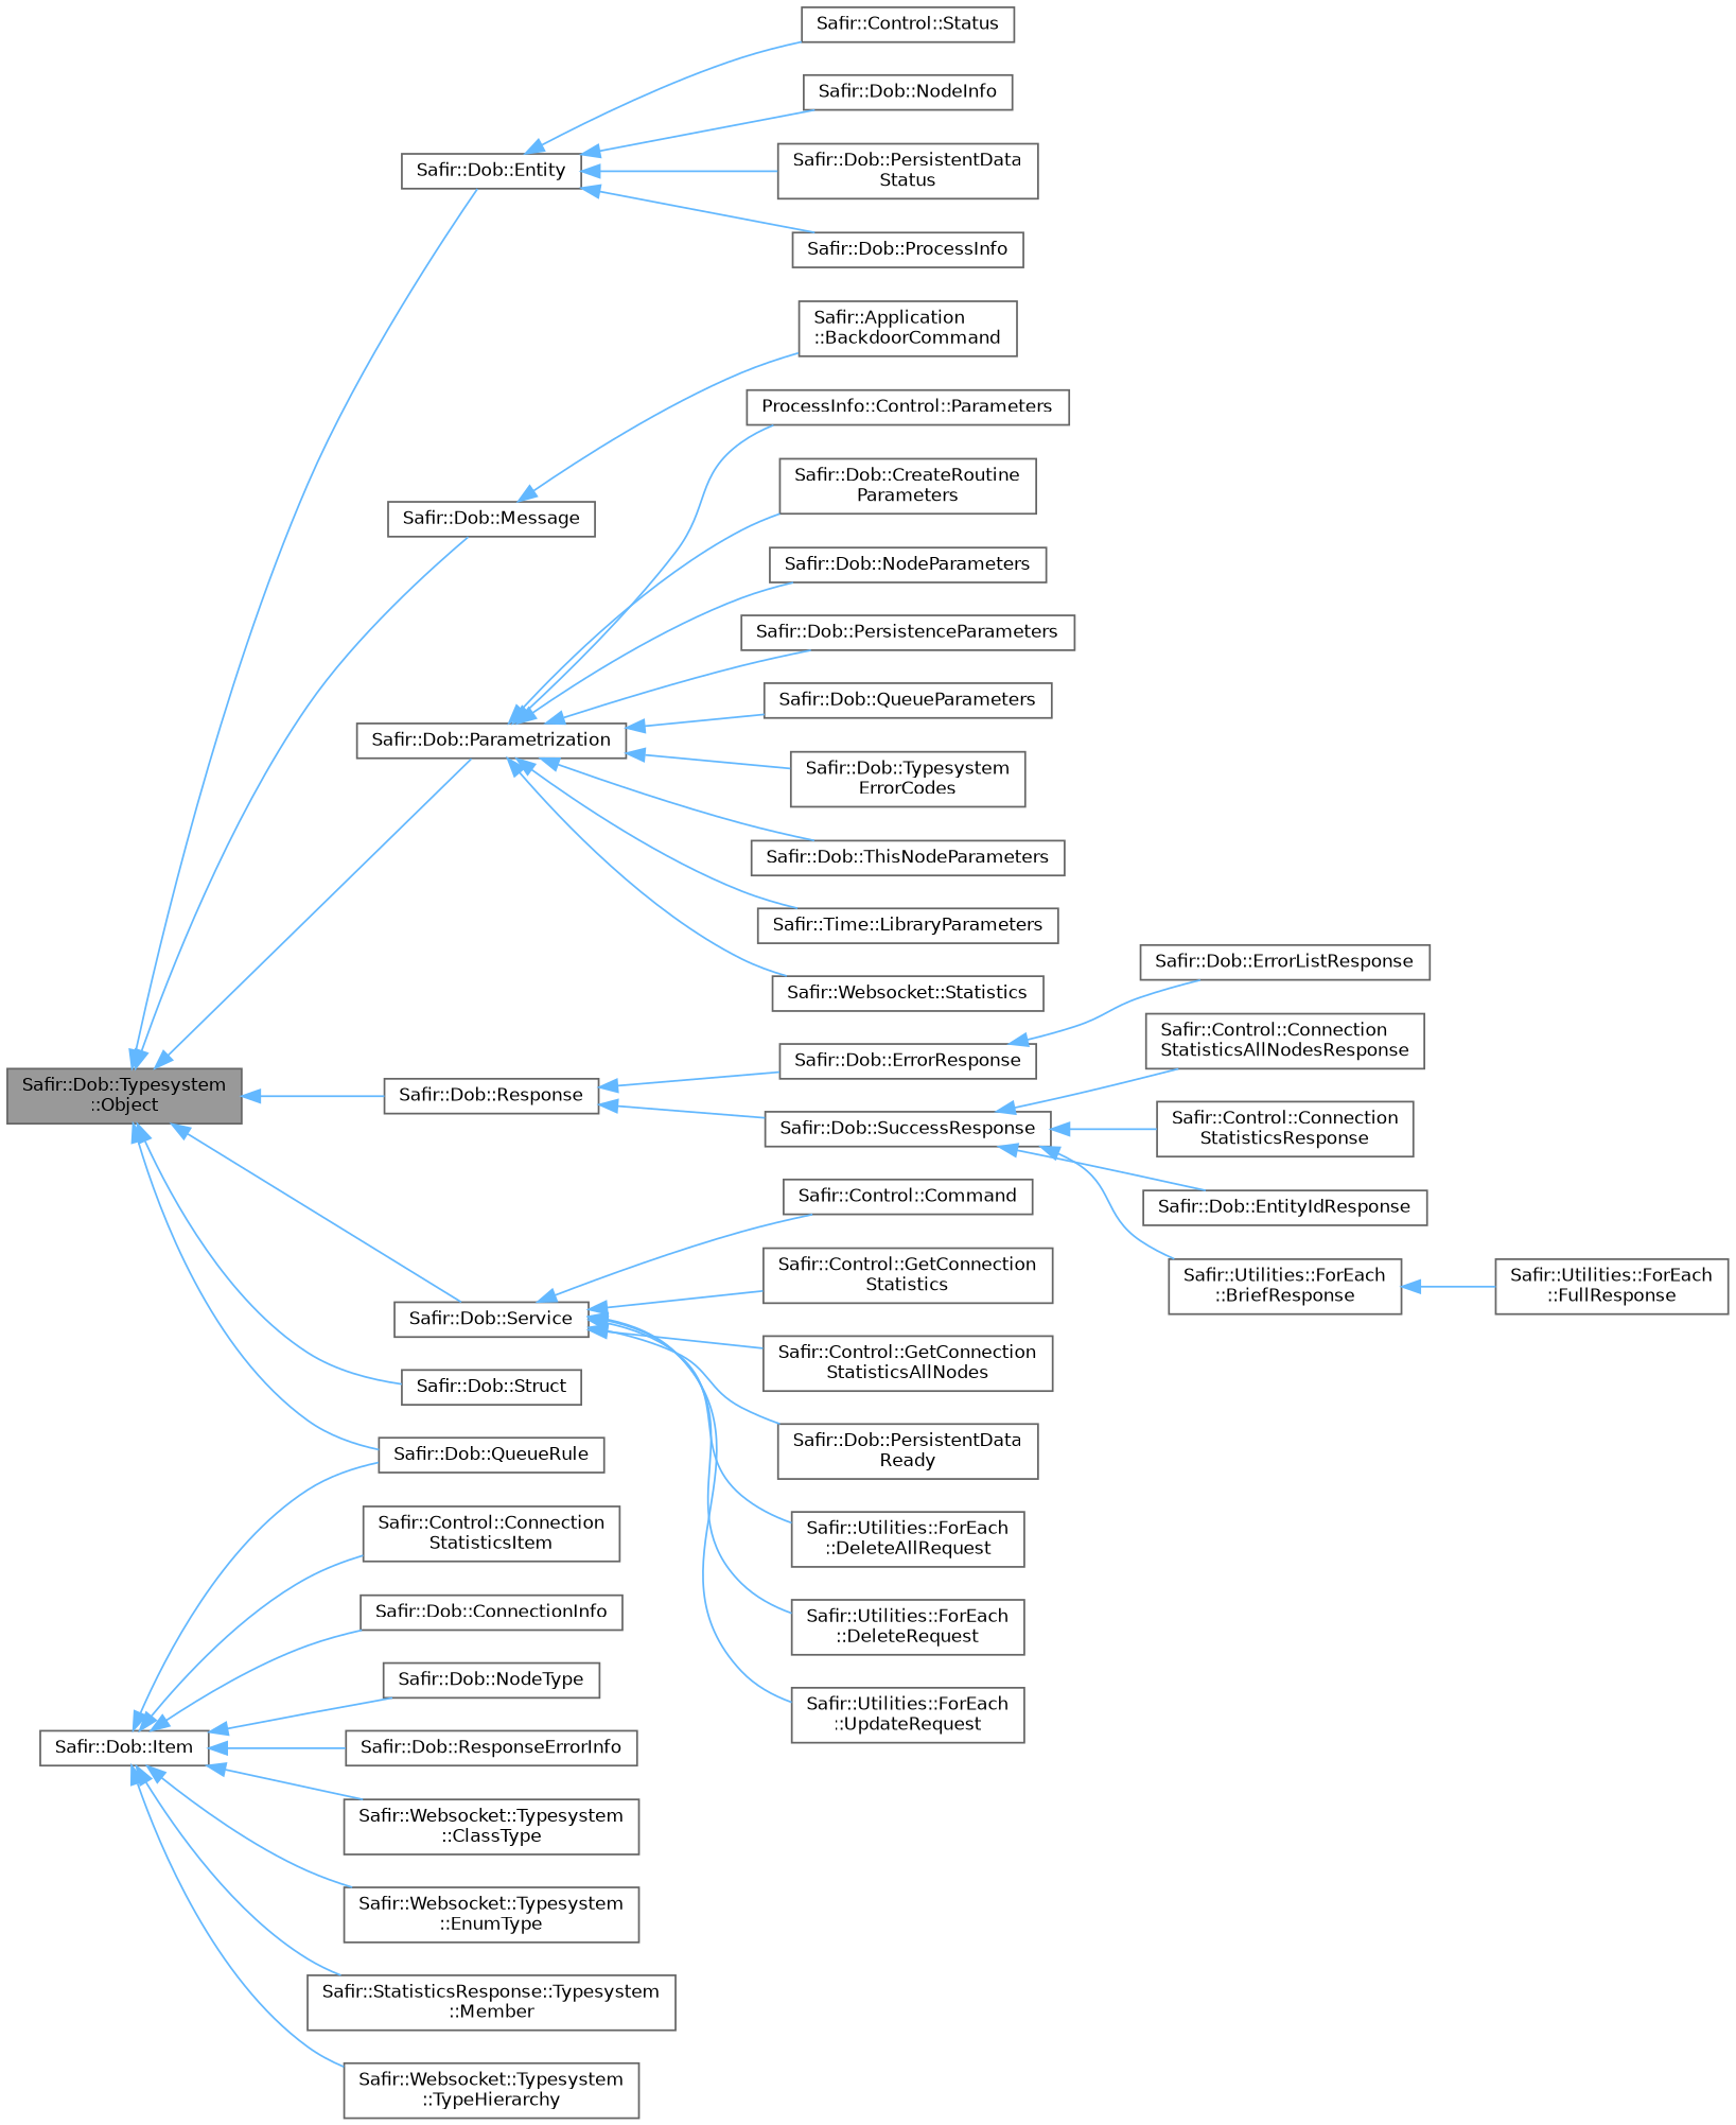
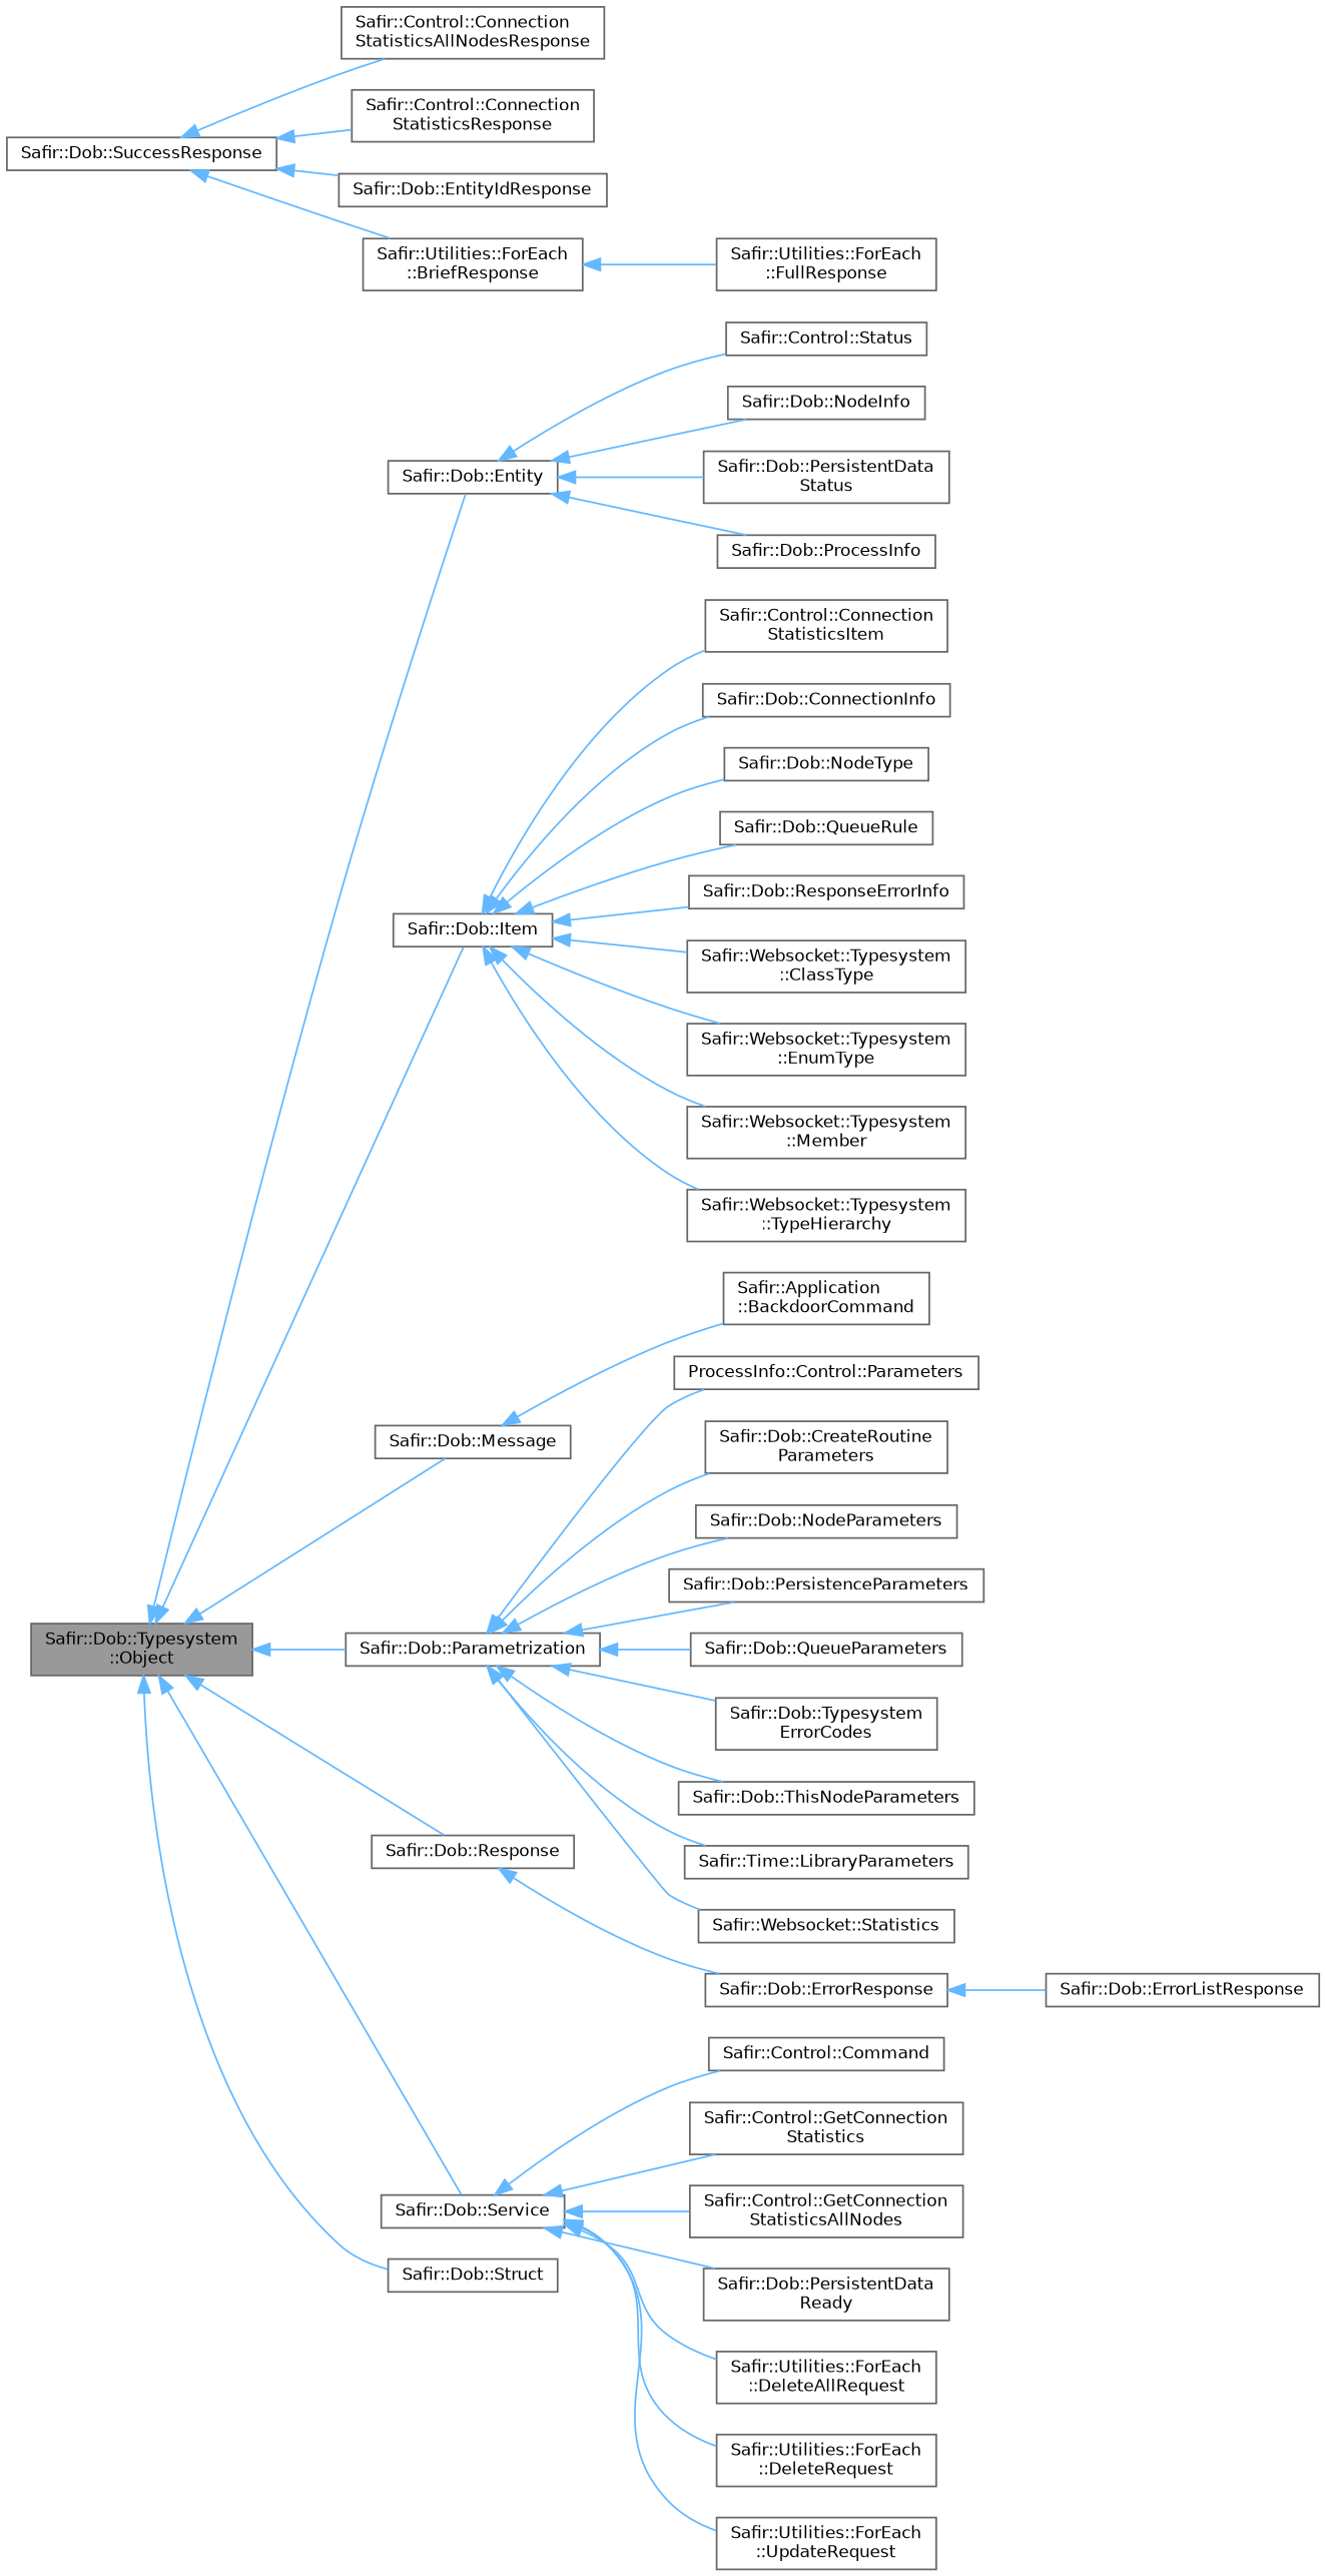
  digraph {
    rankdir=LR
    node [color=gray40 fillcolor=white fontname=Helvetica fontsize=10 shape=box style=filled]
    edge [color=steelblue1 dir=back fontname=Helvetica fontsize=10 labelfontname=Helvetica labelfontsize=10 style=solid]
    n1 [fillcolor=grey60 fontcolor=black height=0.2 label="Safir::Dob::Typesystem\l::Object" width=0.4]
    n2 [height=0.2 label="Safir::Dob::Entity" width=0.4]
    n3 [height=0.2 label="Safir::Dob::Item" width=0.4]
    n4 [height=0.2 label="Safir::Dob::Message" width=0.4]
    n5 [height=0.2 label="Safir::Dob::Parametrization" width=0.4]
    n6 [height=0.2 label="Safir::Dob::Response" width=0.4]
    n7 [height=0.2 label="Safir::Dob::Service" width=0.4]
    n8 [height=0.2 label="Safir::Dob::Struct" width=0.4]
    n9 [height=0.2 label="Safir::Control::Status" width=0.4]
    n10 [height=0.2 label="Safir::Dob::NodeInfo" width=0.4]
    n11 [height=0.2 label="Safir::Dob::PersistentData\lStatus" width=0.4]
    n12 [height=0.2 label="Safir::Dob::ProcessInfo" width=0.4]
    n13 [height=0.2 label="Safir::Control::Connection\lStatisticsItem" width=0.4]
    n14 [height=0.2 label="Safir::Dob::ConnectionInfo" width=0.4]
    n15 [height=0.2 label="Safir::Dob::NodeType" width=0.4]
    n16 [height=0.2 label="Safir::Dob::QueueRule" width=0.4]
    n17 [height=0.2 label="Safir::Dob::ResponseErrorInfo" width=0.4]
    n18 [height=0.2 label="Safir::Websocket::Typesystem\l::ClassType" width=0.4]
    n19 [height=0.2 label="Safir::Websocket::Typesystem\l::EnumType" width=0.4]
-   n20 [height=0.2 label="Safir::StatisticsResponse::Typesystem\l::Member" width=0.4]
+   n20 [height=0.2 label="Safir::Websocket::Typesystem\l::Member" width=0.4]
    n21 [height=0.2 label="Safir::Websocket::Typesystem\l::TypeHierarchy" width=0.4]
    n22 [height=0.2 label="Safir::Application\l::BackdoorCommand" width=0.4]
    n23 [height=0.2 label="ProcessInfo::Control::Parameters" width=0.4]
    n24 [height=0.2 label="Safir::Dob::CreateRoutine\lParameters" width=0.4]
    n25 [height=0.2 label="Safir::Dob::NodeParameters" width=0.4]
    n26 [height=0.2 label="Safir::Dob::PersistenceParameters" width=0.4]
    n27 [height=0.2 label="Safir::Dob::QueueParameters" width=0.4]
    n28 [height=0.2 label="Safir::Dob::Typesystem\lErrorCodes" width=0.4]
    n29 [height=0.2 label="Safir::Dob::ThisNodeParameters" width=0.4]
    n30 [height=0.2 label="Safir::Time::LibraryParameters" width=0.4]
    n31 [height=0.2 label="Safir::Websocket::Statistics" width=0.4]
    n32 [height=0.2 label="Safir::Dob::ErrorResponse" width=0.4]
    n33 [height=0.2 label="Safir::Dob::SuccessResponse" width=0.4]
    n34 [height=0.2 label="Safir::Control::Command" width=0.4]
    n35 [height=0.2 label="Safir::Control::GetConnection\lStatistics" width=0.4]
    n36 [height=0.2 label="Safir::Control::GetConnection\lStatisticsAllNodes" width=0.4]
    n37 [height=0.2 label="Safir::Dob::PersistentData\lReady" width=0.4]
    n38 [height=0.2 label="Safir::Utilities::ForEach\l::DeleteAllRequest" width=0.4]
    n39 [height=0.2 label="Safir::Utilities::ForEach\l::DeleteRequest" width=0.4]
    n40 [height=0.2 label="Safir::Utilities::ForEach\l::UpdateRequest" width=0.4]
    n41 [height=0.2 label="Safir::Dob::ErrorListResponse" width=0.4]
    n42 [height=0.2 label="Safir::Control::Connection\lStatisticsAllNodesResponse" width=0.4]
    n43 [height=0.2 label="Safir::Control::Connection\lStatisticsResponse" width=0.4]
    n44 [height=0.2 label="Safir::Dob::EntityIdResponse" width=0.4]
    n45 [height=0.2 label="Safir::Utilities::ForEach\l::BriefResponse" width=0.4]
    n46 [height=0.2 label="Safir::Utilities::ForEach\l::FullResponse" width=0.4]
    n1 -> n2
-   n1 -> n16
+   n1 -> n3
    n1 -> n4
    n1 -> n5
    n1 -> n6
    n1 -> n7
    n1 -> n8
    n2 -> n9
    n2 -> n10
    n2 -> n11
    n2 -> n12
    n3 -> n13
    n3 -> n14
    n3 -> n15
    n3 -> n16
    n3 -> n17
    n3 -> n18
    n3 -> n19
    n3 -> n20
    n3 -> n21
    n4 -> n22
    n5 -> n23
    n5 -> n24
    n5 -> n25
    n5 -> n26
    n5 -> n27
    n5 -> n28
    n5 -> n29
    n5 -> n30
    n5 -> n31
    n6 -> n32
-   n6 -> n33
    n7 -> n34
    n7 -> n35
    n7 -> n36
    n7 -> n37
    n7 -> n38
    n7 -> n39
    n7 -> n40
    n32 -> n41
    n33 -> n42
    n33 -> n43
    n33 -> n44
    n33 -> n45
    n45 -> n46
  }
